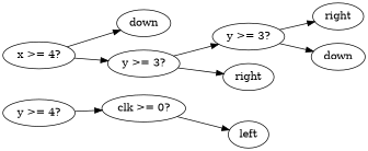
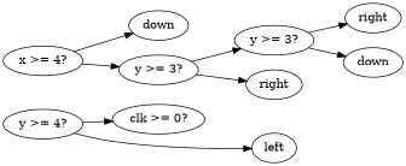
  digraph {
    rankdir=LR
    n1 [label="y >= 4?"]
    n2 [label="clk >= 0?"]
    n3 [label="x >= 4?"]
    n4 [label=down]
    n5 [label="y >= 3?"]
    n6 [label=left]
    n7 [label="y >= 3?"]
    n8 [label=right]
    n9 [label=right]
    n10 [label=down]
    n1 -> n2
-   n2 -> n6
+   n1 -> n6
    n3 -> n4
    n3 -> n5
    n5 -> n7
    n5 -> n8
    n7 -> n9
    n7 -> n10
  }
